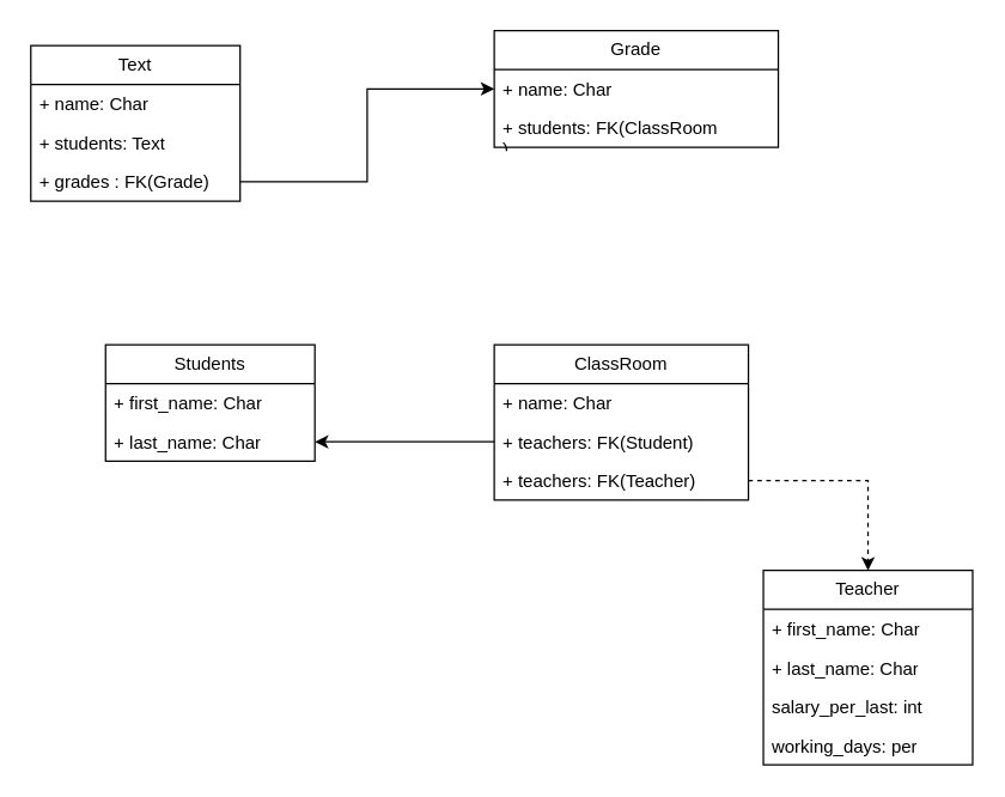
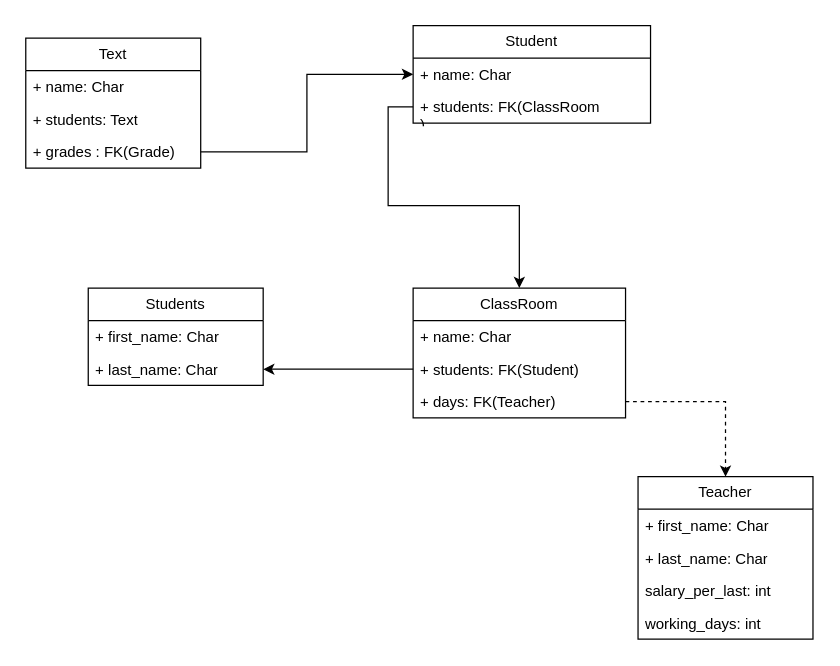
  <mxCell id="0" />
  <mxCell id="1" parent="0" />
  <mxCell id="2" value="Text" style="swimlane;fontStyle=0;childLayout=stackLayout;horizontal=1;startSize=26;fillColor=none;horizontalStack=0;resizeParent=1;resizeParentMax=0;resizeLast=0;collapsible=1;marginBottom=0;whiteSpace=wrap;html=1;" vertex="1" parent="1"><mxGeometry x="20" y="30" width="140" height="104" as="geometry" /></mxCell>
  <mxCell id="3" value="+ name: Char" style="text;strokeColor=none;fillColor=none;align=left;verticalAlign=top;spacingLeft=4;spacingRight=4;overflow=hidden;rotatable=0;points=[[0,0.5],[1,0.5]];portConstraint=eastwest;whiteSpace=wrap;html=1;" vertex="1" parent="2"><mxGeometry y="26" width="140" height="26" as="geometry" /></mxCell>
  <mxCell id="4" value="+ students: Text&lt;div&gt;&lt;br&gt;&lt;/div&gt;" style="text;strokeColor=none;fillColor=none;align=left;verticalAlign=top;spacingLeft=4;spacingRight=4;overflow=hidden;rotatable=0;points=[[0,0.5],[1,0.5]];portConstraint=eastwest;whiteSpace=wrap;html=1;" vertex="1" parent="2"><mxGeometry y="52" width="140" height="26" as="geometry" /></mxCell>
  <mxCell id="5" value="+ grades : FK(Grade)" style="text;strokeColor=none;fillColor=none;align=left;verticalAlign=top;spacingLeft=4;spacingRight=4;overflow=hidden;rotatable=0;points=[[0,0.5],[1,0.5]];portConstraint=eastwest;whiteSpace=wrap;html=1;" vertex="1" parent="2"><mxGeometry y="78" width="140" height="26" as="geometry" /></mxCell>
- <mxCell id="6" value="Grade" style="swimlane;fontStyle=0;childLayout=stackLayout;horizontal=1;startSize=26;fillColor=none;horizontalStack=0;resizeParent=1;resizeParentMax=0;resizeLast=0;collapsible=1;marginBottom=0;whiteSpace=wrap;html=1;" vertex="1" parent="1"><mxGeometry x="330" y="20" width="190" height="78" as="geometry" /></mxCell>
+ <mxCell id="6" value="Student" style="swimlane;fontStyle=0;childLayout=stackLayout;horizontal=1;startSize=26;fillColor=none;horizontalStack=0;resizeParent=1;resizeParentMax=0;resizeLast=0;collapsible=1;marginBottom=0;whiteSpace=wrap;html=1;" vertex="1" parent="1"><mxGeometry x="330" y="20" width="190" height="78" as="geometry" /></mxCell>
  <mxCell id="7" value="+ name: Char" style="text;strokeColor=none;fillColor=none;align=left;verticalAlign=top;spacingLeft=4;spacingRight=4;overflow=hidden;rotatable=0;points=[[0,0.5],[1,0.5]];portConstraint=eastwest;whiteSpace=wrap;html=1;" vertex="1" parent="6"><mxGeometry y="26" width="190" height="26" as="geometry" /></mxCell>
  <mxCell id="8" value="+ students: FK(ClassRoom&lt;div&gt;)&amp;nbsp;&lt;div&gt;&lt;br&gt;&lt;/div&gt;&lt;/div&gt;" style="text;strokeColor=none;fillColor=none;align=left;verticalAlign=top;spacingLeft=4;spacingRight=4;overflow=hidden;rotatable=0;points=[[0,0.5],[1,0.5]];portConstraint=eastwest;whiteSpace=wrap;html=1;" vertex="1" parent="6"><mxGeometry y="52" width="190" height="26" as="geometry" /></mxCell>
  <mxCell id="9" style="edgeStyle=orthogonalEdgeStyle;rounded=0;orthogonalLoop=1;jettySize=auto;html=1;entryX=0;entryY=0.5;entryDx=0;entryDy=0;" edge="1" parent="1" source="5" target="7"><mxGeometry relative="1" as="geometry" /></mxCell>
  <mxCell id="10" value="ClassRoom" style="swimlane;fontStyle=0;childLayout=stackLayout;horizontal=1;startSize=26;fillColor=none;horizontalStack=0;resizeParent=1;resizeParentMax=0;resizeLast=0;collapsible=1;marginBottom=0;whiteSpace=wrap;html=1;" vertex="1" parent="1"><mxGeometry x="330" y="230" width="170" height="104" as="geometry" /></mxCell>
  <mxCell id="11" value="+ name: Char" style="text;strokeColor=none;fillColor=none;align=left;verticalAlign=top;spacingLeft=4;spacingRight=4;overflow=hidden;rotatable=0;points=[[0,0.5],[1,0.5]];portConstraint=eastwest;whiteSpace=wrap;html=1;" vertex="1" parent="10"><mxGeometry y="26" width="170" height="26" as="geometry" /></mxCell>
- <mxCell id="12" value="+ teachers: FK(Student)&amp;nbsp;&lt;div&gt;&lt;br&gt;&lt;/div&gt;" style="text;strokeColor=none;fillColor=none;align=left;verticalAlign=top;spacingLeft=4;spacingRight=4;overflow=hidden;rotatable=0;points=[[0,0.5],[1,0.5]];portConstraint=eastwest;whiteSpace=wrap;html=1;" vertex="1" parent="10"><mxGeometry y="52" width="170" height="26" as="geometry" /></mxCell>
- <mxCell id="13" value="+ teachers: FK(Teacher)&amp;nbsp;&lt;div&gt;&lt;br&gt;&lt;/div&gt;" style="text;strokeColor=none;fillColor=none;align=left;verticalAlign=top;spacingLeft=4;spacingRight=4;overflow=hidden;rotatable=0;points=[[0,0.5],[1,0.5]];portConstraint=eastwest;whiteSpace=wrap;html=1;" vertex="1" parent="10"><mxGeometry y="78" width="170" height="26" as="geometry" /></mxCell>
+ <mxCell id="12" value="+ students: FK(Student)&amp;nbsp;&lt;div&gt;&lt;br&gt;&lt;/div&gt;" style="text;strokeColor=none;fillColor=none;align=left;verticalAlign=top;spacingLeft=4;spacingRight=4;overflow=hidden;rotatable=0;points=[[0,0.5],[1,0.5]];portConstraint=eastwest;whiteSpace=wrap;html=1;" vertex="1" parent="10"><mxGeometry y="52" width="170" height="26" as="geometry" /></mxCell>
+ <mxCell id="13" value="+ days: FK(Teacher)&amp;nbsp;&lt;div&gt;&lt;br&gt;&lt;/div&gt;" style="text;strokeColor=none;fillColor=none;align=left;verticalAlign=top;spacingLeft=4;spacingRight=4;overflow=hidden;rotatable=0;points=[[0,0.5],[1,0.5]];portConstraint=eastwest;whiteSpace=wrap;html=1;" vertex="1" parent="10"><mxGeometry y="78" width="170" height="26" as="geometry" /></mxCell>
  <mxCell id="14" value="Students" style="swimlane;fontStyle=0;childLayout=stackLayout;horizontal=1;startSize=26;fillColor=none;horizontalStack=0;resizeParent=1;resizeParentMax=0;resizeLast=0;collapsible=1;marginBottom=0;whiteSpace=wrap;html=1;" vertex="1" parent="1"><mxGeometry x="70" y="230" width="140" height="78" as="geometry" /></mxCell>
  <mxCell id="15" value="+ first_name: Char" style="text;strokeColor=none;fillColor=none;align=left;verticalAlign=top;spacingLeft=4;spacingRight=4;overflow=hidden;rotatable=0;points=[[0,0.5],[1,0.5]];portConstraint=eastwest;whiteSpace=wrap;html=1;" vertex="1" parent="14"><mxGeometry y="26" width="140" height="26" as="geometry" /></mxCell>
  <mxCell id="16" value="+ last_name: Char" style="text;strokeColor=none;fillColor=none;align=left;verticalAlign=top;spacingLeft=4;spacingRight=4;overflow=hidden;rotatable=0;points=[[0,0.5],[1,0.5]];portConstraint=eastwest;whiteSpace=wrap;html=1;" vertex="1" parent="14"><mxGeometry y="52" width="140" height="26" as="geometry" /></mxCell>
  <mxCell id="17" style="edgeStyle=orthogonalEdgeStyle;rounded=0;orthogonalLoop=1;jettySize=auto;html=1;entryX=1;entryY=0.5;entryDx=0;entryDy=0;" edge="1" parent="1" source="12"><mxGeometry relative="1" as="geometry"><mxPoint x="210" y="295" as="targetPoint" /></mxGeometry></mxCell>
  <mxCell id="18" style="edgeStyle=orthogonalEdgeStyle;rounded=0;orthogonalLoop=1;jettySize=auto;html=1;entryX=0.5;entryY=0;entryDx=0;entryDy=0;dashed=1;" edge="1" parent="1" source="13" target="20"><mxGeometry relative="1" as="geometry"><mxPoint x="580" y="321" as="targetPoint" /></mxGeometry></mxCell>
+ <mxCell id="19" style="edgeStyle=orthogonalEdgeStyle;rounded=0;orthogonalLoop=1;jettySize=auto;html=1;entryX=0.5;entryY=0;entryDx=0;entryDy=0;" edge="1" parent="1" source="8" target="10"><mxGeometry relative="1" as="geometry" /></mxCell>
  <mxCell id="20" value="Teacher" style="swimlane;fontStyle=0;childLayout=stackLayout;horizontal=1;startSize=26;fillColor=none;horizontalStack=0;resizeParent=1;resizeParentMax=0;resizeLast=0;collapsible=1;marginBottom=0;whiteSpace=wrap;html=1;" vertex="1" parent="1"><mxGeometry x="510" y="381" width="140" height="130" as="geometry" /></mxCell>
  <mxCell id="21" value="+ first_name: Char" style="text;strokeColor=none;fillColor=none;align=left;verticalAlign=top;spacingLeft=4;spacingRight=4;overflow=hidden;rotatable=0;points=[[0,0.5],[1,0.5]];portConstraint=eastwest;whiteSpace=wrap;html=1;" vertex="1" parent="20"><mxGeometry y="26" width="140" height="26" as="geometry" /></mxCell>
  <mxCell id="22" value="+ last_name: Char" style="text;strokeColor=none;fillColor=none;align=left;verticalAlign=top;spacingLeft=4;spacingRight=4;overflow=hidden;rotatable=0;points=[[0,0.5],[1,0.5]];portConstraint=eastwest;whiteSpace=wrap;html=1;" vertex="1" parent="20"><mxGeometry y="52" width="140" height="26" as="geometry" /></mxCell>
  <mxCell id="23" value="salary_per_last: int" style="text;strokeColor=none;fillColor=none;align=left;verticalAlign=top;spacingLeft=4;spacingRight=4;overflow=hidden;rotatable=0;points=[[0,0.5],[1,0.5]];portConstraint=eastwest;whiteSpace=wrap;html=1;" vertex="1" parent="20"><mxGeometry y="78" width="140" height="26" as="geometry" /></mxCell>
- <mxCell id="24" value="working_days: per" style="text;strokeColor=none;fillColor=none;align=left;verticalAlign=top;spacingLeft=4;spacingRight=4;overflow=hidden;rotatable=0;points=[[0,0.5],[1,0.5]];portConstraint=eastwest;whiteSpace=wrap;html=1;" vertex="1" parent="20"><mxGeometry y="104" width="140" height="26" as="geometry" /></mxCell>
+ <mxCell id="24" value="working_days: int" style="text;strokeColor=none;fillColor=none;align=left;verticalAlign=top;spacingLeft=4;spacingRight=4;overflow=hidden;rotatable=0;points=[[0,0.5],[1,0.5]];portConstraint=eastwest;whiteSpace=wrap;html=1;" vertex="1" parent="20"><mxGeometry y="104" width="140" height="26" as="geometry" /></mxCell>
